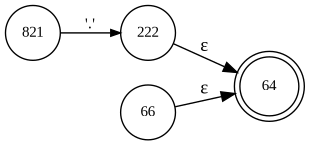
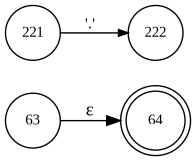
  digraph {
    fontname="Liberation Serif"
    rankdir=LR
    node [fixedsize=true fontname="Liberation Serif" fontsize=11 shape=circle peripheries=1]
    edge [fontname="Liberation Serif"]
    n1 [label=64 shape=doublecircle width=.6 peripheries=""]
-   n2 [label=821 width=.55]
+   n2 [label=221 width=.55]
    n3 [label=222 width=.55]
-   n4 [label=66 width=.55]
+   n4 [label=63 width=.55]
    n2 -> n3 [arrowhead=normal arrowsize=.7 fontsize=11 label="'.'"]
-   n3 -> n1 [label="&epsilon;"]
    n4 -> n1 [label="&epsilon;"]
  }
